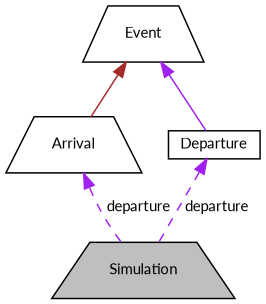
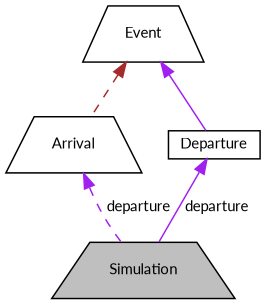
  digraph {
    fontname=Lato
    node [color=black fillcolor=white fontname=Lato fontsize=10 shape=trapezium style=filled]
    edge [color=purple dir=back fontname=Lato fontsize=10 labelfontname=Helvetica labelfontsize=10 style=dashed]
    n1 [fillcolor=grey75 fontcolor=black height=0.2 label=Simulation width=0.4]
    n2 [height=0.2 label=Arrival width=0.4]
    n3 [height=0.2 label=Event width=0.4]
    n4 [height=0.2 label=Departure shape=box width=0.4]
    n2 -> n1 [label=" departure"]
-   n3 -> n2 [color=brown style=solid]
+   n3 -> n2 [color=brown]
    n3 -> n4 [style=solid]
-   n4 -> n1 [label=" departure"]
+   n4 -> n1 [label=" departure" style=solid]
  }
